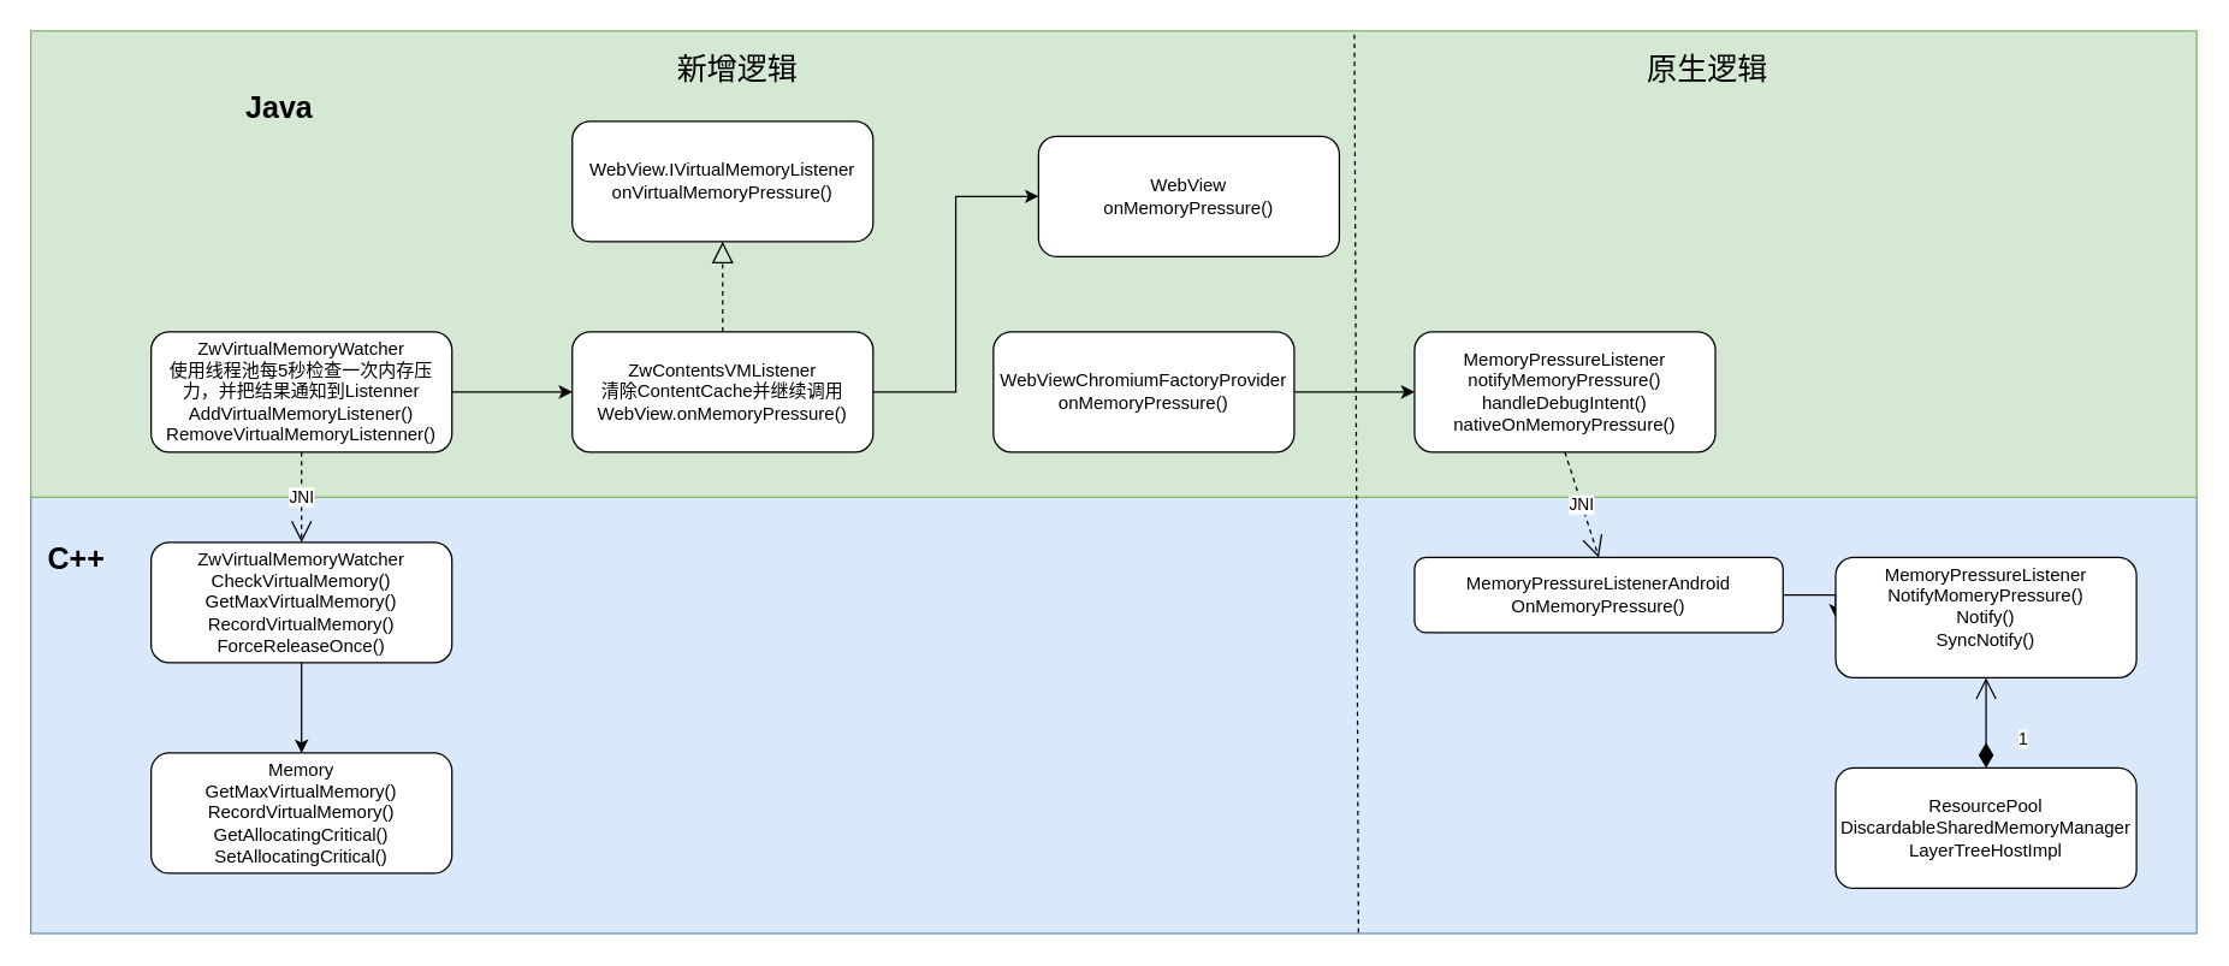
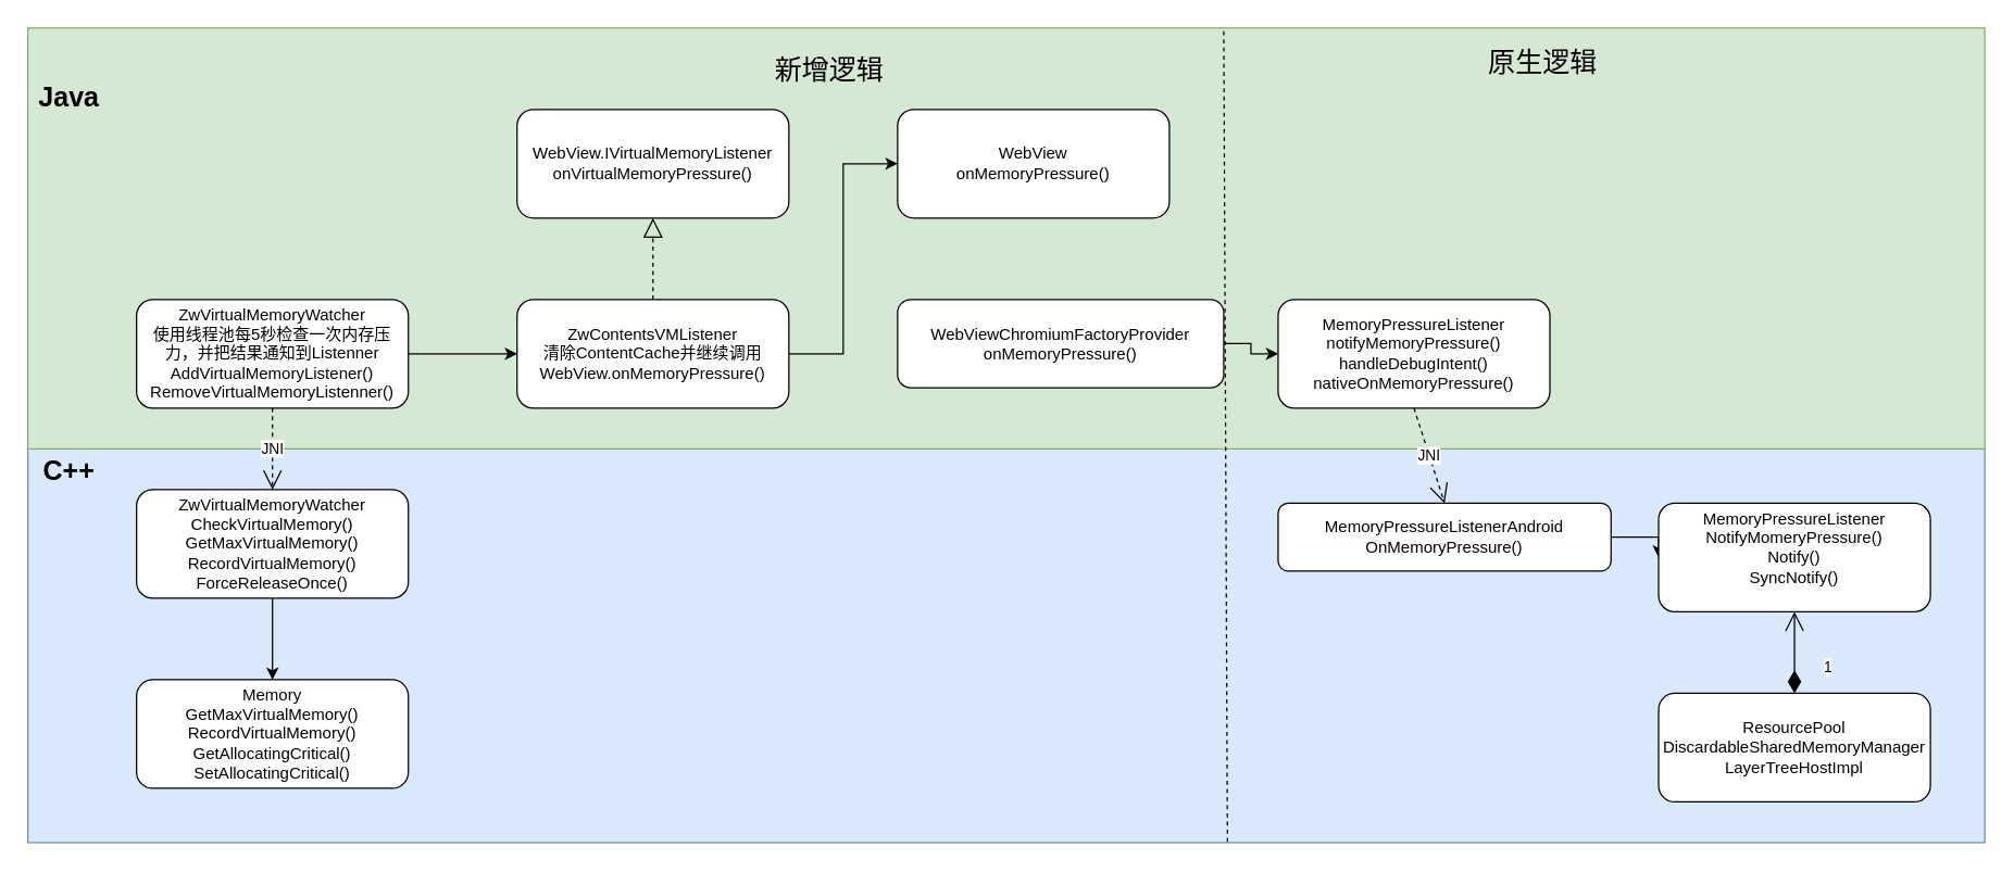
  <mxCell id="0" />
  <mxCell id="1" parent="0" />
  <mxCell id="2" value="" style="html=1;fillColor=#dae8fc;strokeColor=#6c8ebf;" parent="1" vertex="1"><mxGeometry x="20" y="330" width="1440" height="290" as="geometry" /></mxCell>
  <mxCell id="3" value="" style="html=1;fillColor=#d5e8d4;strokeColor=#82b366;" parent="1" vertex="1"><mxGeometry x="20" y="20" width="1440" height="310" as="geometry" /></mxCell>
  <mxCell id="4" style="edgeStyle=orthogonalEdgeStyle;rounded=0;orthogonalLoop=1;jettySize=auto;html=1;exitX=1;exitY=0.5;exitDx=0;exitDy=0;entryX=0;entryY=0.5;entryDx=0;entryDy=0;" parent="1" source="5" target="11" edge="1"><mxGeometry relative="1" as="geometry" /></mxCell>
  <mxCell id="5" value="ZwVirtualMemoryWatcher&lt;br&gt;使用线程池每5秒检查一次内存压力，并把结果通知到Listenner&lt;br&gt;AddVirtualMemoryListener()&lt;br&gt;RemoveVirtualMemoryListenner()" style="rounded=1;whiteSpace=wrap;html=1;" parent="1" vertex="1"><mxGeometry x="100" y="220" width="200" height="80" as="geometry" /></mxCell>
  <mxCell id="6" value="WebView.IVirtualMemoryListener&lt;br&gt;onVirtualMemoryPressure()" style="rounded=1;whiteSpace=wrap;html=1;" parent="1" vertex="1"><mxGeometry x="380" y="80" width="200" height="80" as="geometry" /></mxCell>
- <mxCell id="7" value="WebView&lt;br&gt;onMemoryPressure()" style="rounded=1;whiteSpace=wrap;html=1;" parent="1" vertex="1"><mxGeometry x="690" y="90" width="200" height="80" as="geometry" /></mxCell>
+ <mxCell id="7" value="WebView&lt;br&gt;onMemoryPressure()" style="rounded=1;whiteSpace=wrap;html=1;" parent="1" vertex="1"><mxGeometry x="660" y="80" width="200" height="80" as="geometry" /></mxCell>
  <mxCell id="8" style="edgeStyle=orthogonalEdgeStyle;rounded=0;orthogonalLoop=1;jettySize=auto;html=1;exitX=1;exitY=0.5;exitDx=0;exitDy=0;entryX=0;entryY=0.5;entryDx=0;entryDy=0;" parent="1" source="9" target="13" edge="1"><mxGeometry relative="1" as="geometry" /></mxCell>
- <mxCell id="9" value="WebViewChromiumFactoryProvider&lt;br&gt;onMemoryPressure()" style="rounded=1;whiteSpace=wrap;html=1;" parent="1" vertex="1"><mxGeometry x="660" y="220" width="200" height="80" as="geometry" /></mxCell>
+ <mxCell id="9" value="WebViewChromiumFactoryProvider&lt;br&gt;onMemoryPressure()" style="rounded=1;whiteSpace=wrap;html=1;" parent="1" vertex="1"><mxGeometry x="660" y="220" width="240" height="65" as="geometry" /></mxCell>
  <mxCell id="10" style="edgeStyle=orthogonalEdgeStyle;rounded=0;orthogonalLoop=1;jettySize=auto;html=1;exitX=1;exitY=0.5;exitDx=0;exitDy=0;entryX=0;entryY=0.5;entryDx=0;entryDy=0;" parent="1" source="11" target="7" edge="1"><mxGeometry relative="1" as="geometry" /></mxCell>
  <mxCell id="11" value="ZwContentsVMListener&lt;br&gt;清除ContentCache并继续调用WebView.onMemoryPressure()" style="rounded=1;whiteSpace=wrap;html=1;" parent="1" vertex="1"><mxGeometry x="380" y="220" width="200" height="80" as="geometry" /></mxCell>
  <mxCell id="12" value="" style="endArrow=block;dashed=1;endFill=0;endSize=12;html=1;entryX=0.5;entryY=1;entryDx=0;entryDy=0;exitX=0.5;exitY=0;exitDx=0;exitDy=0;" parent="1" source="11" target="6" edge="1"><mxGeometry width="160" relative="1" as="geometry"><mxPoint x="370" y="260" as="sourcePoint" /><mxPoint x="530" y="260" as="targetPoint" /></mxGeometry></mxCell>
  <mxCell id="13" value="MemoryPressureListener&lt;br&gt;notifyMemoryPressure()&lt;br&gt;handleDebugIntent()&lt;br&gt;nativeOnMemoryPressure()" style="rounded=1;whiteSpace=wrap;html=1;" parent="1" vertex="1"><mxGeometry x="940" y="220" width="200" height="80" as="geometry" /></mxCell>
  <mxCell id="14" style="edgeStyle=orthogonalEdgeStyle;rounded=0;orthogonalLoop=1;jettySize=auto;html=1;exitX=1;exitY=0.5;exitDx=0;exitDy=0;entryX=0;entryY=0.5;entryDx=0;entryDy=0;fontSize=20;" parent="1" source="15" target="16" edge="1"><mxGeometry relative="1" as="geometry" /></mxCell>
  <mxCell id="15" value="MemoryPressureListenerAndroid&lt;br&gt;OnMemoryPressure()" style="rounded=1;whiteSpace=wrap;html=1;" parent="1" vertex="1"><mxGeometry x="940" y="370" width="245" height="50" as="geometry" /></mxCell>
  <mxCell id="16" value="MemoryPressureListener&lt;br&gt;NotifyMomeryPressure()&lt;br&gt;Notify()&lt;br&gt;SyncNotify()&lt;br&gt;&lt;span style=&quot;color: rgba(0 , 0 , 0 , 0) ; font-family: monospace ; font-size: 0px&quot;&gt;%3CmxGraphModel%3E%3Croot%3E%3CmxCell%20id%3D%220%22%2F%3E%3CmxCell%20id%3D%221%22%20parent%3D%220%22%2F%3E%3CmxCell%20id%3D%222%22%20value%3D%22MemoryPressureMonitorAndroid%26lt%3Bbr%26gt%3BOnMemoryPressure()%22%20style%3D%22rounded%3D1%3BwhiteSpace%3Dwrap%3Bhtml%3D1%3B%22%20vertex%3D%221%22%20parent%3D%221%22%3E%3CmxGeometry%20x%3D%221120%22%20y%3D%22220%22%20width%3D%22200%22%20height%3D%2280%22%20as%3D%22geometry%22%2F%3E%3C%2FmxCell%3E%3C%2Froot%3E%3C%2FmxGraphModel%3E&lt;/span&gt;" style="rounded=1;whiteSpace=wrap;html=1;" parent="1" vertex="1"><mxGeometry x="1220" y="370" width="200" height="80" as="geometry" /></mxCell>
  <mxCell id="17" style="edgeStyle=orthogonalEdgeStyle;rounded=0;orthogonalLoop=1;jettySize=auto;html=1;exitX=0.5;exitY=1;exitDx=0;exitDy=0;entryX=0.5;entryY=0;entryDx=0;entryDy=0;" parent="1" source="18" target="22" edge="1"><mxGeometry relative="1" as="geometry" /></mxCell>
  <mxCell id="18" value="ZwVirtualMemoryWatcher&lt;br&gt;CheckVirtualMemory()&lt;br&gt;GetMaxVirtualMemory()&lt;br&gt;RecordVirtualMemory()&lt;br&gt;ForceReleaseOnce()" style="rounded=1;whiteSpace=wrap;html=1;" parent="1" vertex="1"><mxGeometry x="100" y="360" width="200" height="80" as="geometry" /></mxCell>
  <mxCell id="19" value="JNI" style="endArrow=open;endSize=12;dashed=1;html=1;entryX=0.5;entryY=0;entryDx=0;entryDy=0;exitX=0.5;exitY=1;exitDx=0;exitDy=0;" parent="1" source="13" target="15" edge="1"><mxGeometry width="160" relative="1" as="geometry"><mxPoint x="1230" y="240" as="sourcePoint" /><mxPoint x="1390" y="240" as="targetPoint" /></mxGeometry></mxCell>
  <mxCell id="20" value="ResourcePool&lt;br&gt;DiscardableSharedMemoryManager&lt;br&gt;LayerTreeHostImpl" style="rounded=1;whiteSpace=wrap;html=1;" parent="1" vertex="1"><mxGeometry x="1220" y="510" width="200" height="80" as="geometry" /></mxCell>
  <mxCell id="21" value="1" style="endArrow=open;html=1;endSize=12;startArrow=diamondThin;startSize=14;startFill=1;edgeStyle=orthogonalEdgeStyle;align=left;verticalAlign=bottom;exitX=0.5;exitY=0;exitDx=0;exitDy=0;entryX=0.5;entryY=1;entryDx=0;entryDy=0;" parent="1" source="20" target="16" edge="1"><mxGeometry x="-0.667" y="-20" relative="1" as="geometry"><mxPoint x="830" y="310" as="sourcePoint" /><mxPoint x="1040" y="440" as="targetPoint" /><mxPoint as="offset" /></mxGeometry></mxCell>
  <mxCell id="22" value="Memory&lt;br&gt;GetMaxVirtualMemory()&lt;br&gt;RecordVirtualMemory()&lt;br&gt;GetAllocatingCritical()&lt;br&gt;SetAllocatingCritical()" style="rounded=1;whiteSpace=wrap;html=1;" parent="1" vertex="1"><mxGeometry x="100" y="500" width="200" height="80" as="geometry" /></mxCell>
  <mxCell id="23" value="JNI" style="endArrow=open;endSize=12;dashed=1;html=1;exitX=0.5;exitY=1;exitDx=0;exitDy=0;" parent="1" source="5" target="18" edge="1"><mxGeometry width="160" relative="1" as="geometry"><mxPoint x="240" y="370" as="sourcePoint" /><mxPoint x="400" y="370" as="targetPoint" /></mxGeometry></mxCell>
- <mxCell id="24" value="Java" style="text;html=1;resizable=0;autosize=1;align=center;verticalAlign=middle;points=[];fillColor=none;strokeColor=none;rounded=0;fontStyle=1;fontSize=20;" parent="1" vertex="1"><mxGeometry x="155" y="55" width="60" height="30" as="geometry" /></mxCell>
- <mxCell id="25" value="C++" style="text;html=1;resizable=0;autosize=1;align=center;verticalAlign=middle;points=[];fillColor=none;strokeColor=none;rounded=0;fontStyle=1;fontSize=20;" parent="1" vertex="1"><mxGeometry x="25" y="355" width="50" height="30" as="geometry" /></mxCell>
+ <mxCell id="24" value="Java" style="text;html=1;resizable=0;autosize=1;align=center;verticalAlign=middle;points=[];fillColor=none;strokeColor=none;rounded=0;fontStyle=1;fontSize=20;" parent="1" vertex="1"><mxGeometry x="20" y="55" width="60" height="30" as="geometry" /></mxCell>
+ <mxCell id="25" value="C++" style="text;html=1;resizable=0;autosize=1;align=center;verticalAlign=middle;points=[];fillColor=none;strokeColor=none;rounded=0;fontStyle=1;fontSize=20;" parent="1" vertex="1"><mxGeometry x="25" y="330" width="50" height="30" as="geometry" /></mxCell>
  <mxCell id="26" value="" style="endArrow=none;html=1;fontSize=20;exitX=0.613;exitY=0.998;exitDx=0;exitDy=0;exitPerimeter=0;dashed=1;" parent="1" source="2" edge="1"><mxGeometry width="50" height="50" relative="1" as="geometry"><mxPoint x="810" y="340" as="sourcePoint" /><mxPoint x="900" y="20" as="targetPoint" /></mxGeometry></mxCell>
- <mxCell id="27" value="新增逻辑" style="text;html=1;strokeColor=none;fillColor=none;align=center;verticalAlign=middle;whiteSpace=wrap;rounded=0;fontSize=20;" parent="1" vertex="1"><mxGeometry x="440" y="35" width="100" height="20" as="geometry" /></mxCell>
+ <mxCell id="27" value="新增逻辑" style="text;html=1;strokeColor=none;fillColor=none;align=center;verticalAlign=middle;whiteSpace=wrap;rounded=0;fontSize=20;" parent="1" vertex="1"><mxGeometry x="560" y="40" width="100" height="20" as="geometry" /></mxCell>
  <mxCell id="28" value="原生逻辑" style="text;html=1;strokeColor=none;fillColor=none;align=center;verticalAlign=middle;whiteSpace=wrap;rounded=0;fontSize=20;" parent="1" vertex="1"><mxGeometry x="1085" y="35" width="100" height="20" as="geometry" /></mxCell>
